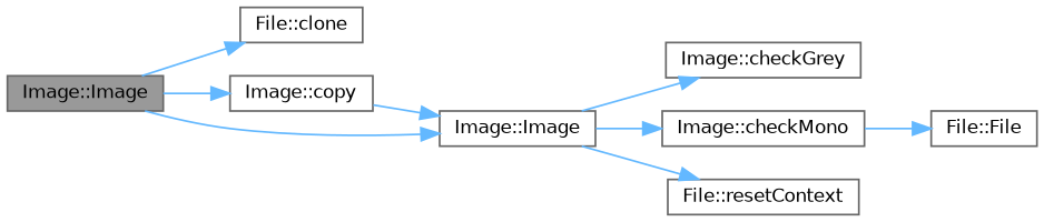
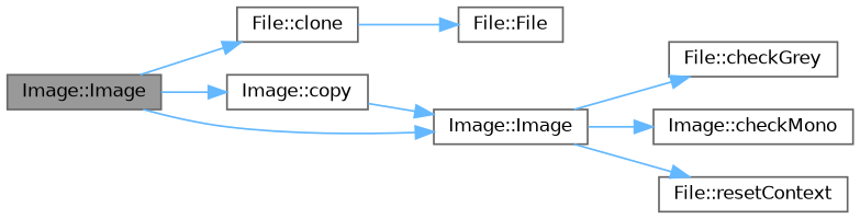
  digraph {
    rankdir=LR
    node [color=grey40 fillcolor=white fontname=Helvetica fontsize=10 shape=box style=filled]
    edge [color=steelblue1 fontname=Helvetica fontsize=10 labelfontname=Helvetica labelfontsize=10 style=solid]
    n1 [color=gray40 fillcolor=grey60 fontcolor=black height=0.2 label="Image::Image" width=0.4]
    n2 [height=0.2 label="File::clone" width=0.4]
    n3 [height=0.2 label="Image::copy" width=0.4]
    n4 [height=0.2 label="Image::Image" width=0.4]
    n5 [height=0.2 label="File::File" width=0.4]
-   n6 [height=0.2 label="Image::checkGrey" width=0.4]
+   n6 [height=0.2 label="File::checkGrey" width=0.4]
    n7 [height=0.2 label="Image::checkMono" width=0.4]
    n8 [height=0.2 label="File::resetContext" width=0.4]
    n1 -> n2
    n1 -> n3
    n1 -> n4
-   n7 -> n5
+   n2 -> n5
    n3 -> n4
    n4 -> n6
    n4 -> n7
    n4 -> n8
  }
